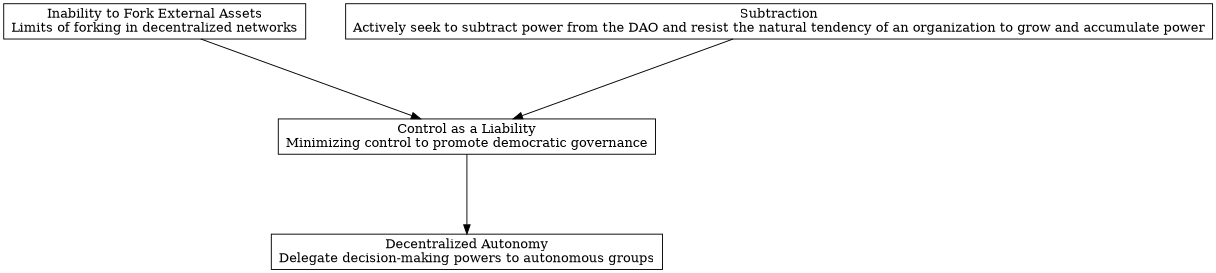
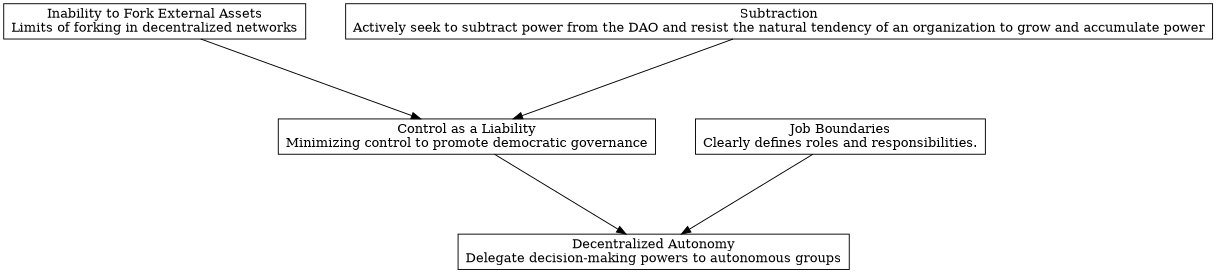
  digraph {
    nodesep=0.6
    rankdir=TB
    ranksep=1.2
    node [shape=box]
    n1 [label="Decentralized Autonomy\nDelegate decision-making powers to autonomous groups"]
    n2 [label="Control as a Liability\nMinimizing control to promote democratic governance"]
+   n3 [label="Job Boundaries\nClearly defines roles and responsibilities."]
    n4 [label="Inability to Fork External Assets\nLimits of forking in decentralized networks"]
    n5 [label="Subtraction\nActively seek to subtract power from the DAO and resist the natural tendency of an organization to grow and accumulate power"]
    n2 -> n1
+   n3 -> n1
    n4 -> n2
    n5 -> n2
  }
